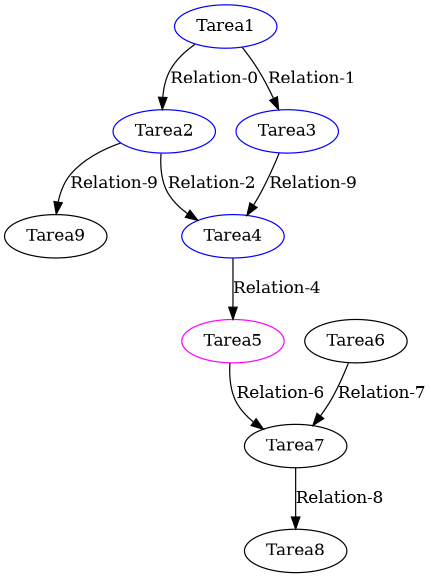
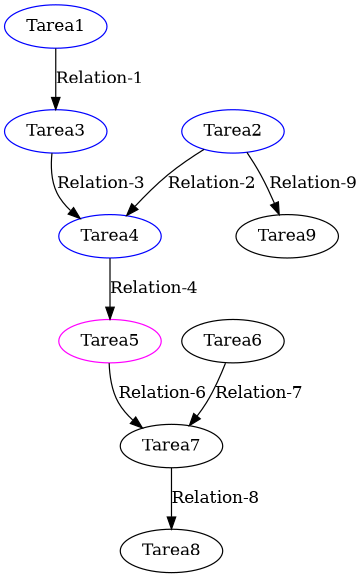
  strict digraph {
    n1 [color=blue label=Tarea1]
    n2 [color=blue label=Tarea2]
    n3 [color=blue label=Tarea3]
    n4 [color=blue label=Tarea4]
    n5 [label=Tarea9]
    n6 [color=magenta label=Tarea5]
    n7 [label=Tarea7]
    n8 [label=Tarea6]
    n9 [label=Tarea8]
-   n1 -> n2 [label="Relation-0"]
    n1 -> n3 [label="Relation-1"]
    n2 -> n4 [label="Relation-2"]
    n2 -> n5 [label="Relation-9"]
-   n3 -> n4 [label="Relation-9"]
+   n3 -> n4 [label="Relation-3"]
    n4 -> n6 [label="Relation-4"]
    n6 -> n7 [label="Relation-6"]
    n7 -> n9 [label="Relation-8"]
    n8 -> n7 [label="Relation-7"]
  }
